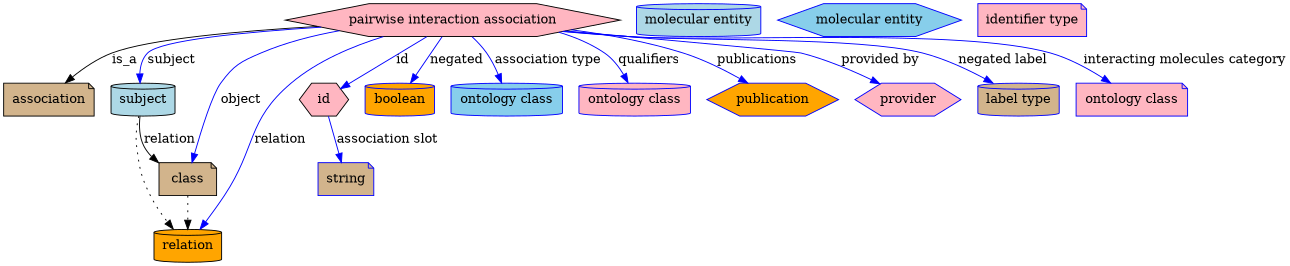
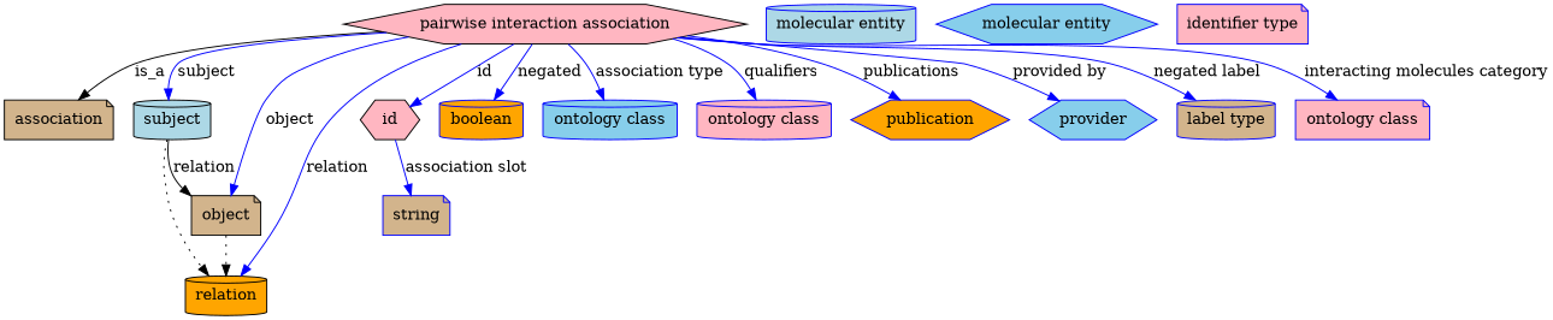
  digraph {
    node [fillcolor=lightpink shape=cylinder style=filled color=blue]
    edge [color=blue style=solid]
    n1 [height=0.5 label="pairwise interaction association" shape=hexagon width=3.3777 color=""]
    association [fillcolor=tan height=0.5 shape=note width=1.3723 color=""]
    subject [fillcolor=lightblue height=0.5 width=0.97656 color=""]
    relation [fillcolor=orange height=0.5 width=1.031 color=""]
-   object [fillcolor=tan height=0.5 shape=note width=0.88096 label=class color=""]
+   object [fillcolor=tan height=0.5 shape=note width=0.88096 color=""]
    id [height=0.5 shape=hexagon width=0.75 color=""]
    n7 [fillcolor=orange height=0.5 label=boolean width=1.0584]
    n8 [fillcolor=skyblue height=0.5 label="ontology class" width=1.6931]
    n9 [height=0.5 label="ontology class" width=1.6931]
    n10 [fillcolor=orange height=0.5 label=publication shape=hexagon width=1.3859]
-   n11 [height=0.5 label=provider shape=hexagon width=1.1129]
+   n11 [fillcolor=skyblue height=0.5 label=provider shape=hexagon width=1.1129]
    n12 [fillcolor=tan height=0.5 label="label type" width=1.2425]
    n13 [height=0.5 label="ontology class" shape=note width=1.6931]
    n14 [fillcolor=tan height=0.5 label=string shape=note width=0.8403]
    n15 [fillcolor=lightblue height=0.5 label="molecular entity" width=1.8837]
    n16 [fillcolor=skyblue height=0.5 label="molecular entity" shape=hexagon width=1.8837]
    n17 [height=0.5 label="identifier type" shape=note width=1.652]
    n1 -> association [label=is_a color="" style=""]
    n1 -> subject [label=subject]
    n1 -> relation [label=relation]
    n1 -> object [label=object]
    n1 -> id [label=id]
    n1 -> n7 [label=negated]
    n1 -> n8 [label="association type"]
    n1 -> n9 [label=qualifiers]
    n1 -> n10 [label=publications]
    n1 -> n11 [label="provided by"]
    n1 -> n12 [label="negated label"]
    n1 -> n13 [label="interacting molecules category"]
    subject -> relation [style=dotted color=""]
    subject -> object [label=relation color="" style=""]
    object -> relation [style=dotted color=""]
    id -> n14 [label="association slot"]
  }
